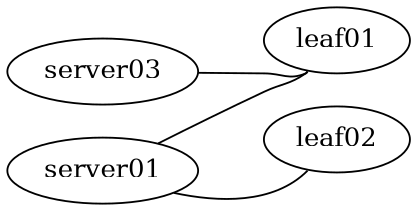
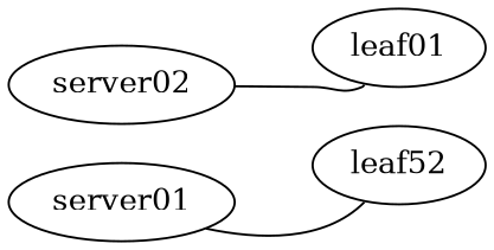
  graph {
    rankdir=LR
    edge [headport=swp1 tailport=eth1]
    server01
    leaf01
-   leaf02
-   server02 [label=server03]
-   server01 -- leaf01
+   leaf02 [label=leaf52]
+   server02
    server01 -- leaf02 [tailport=eth2]
    server02 -- leaf01 [headport=swp2]
  }
